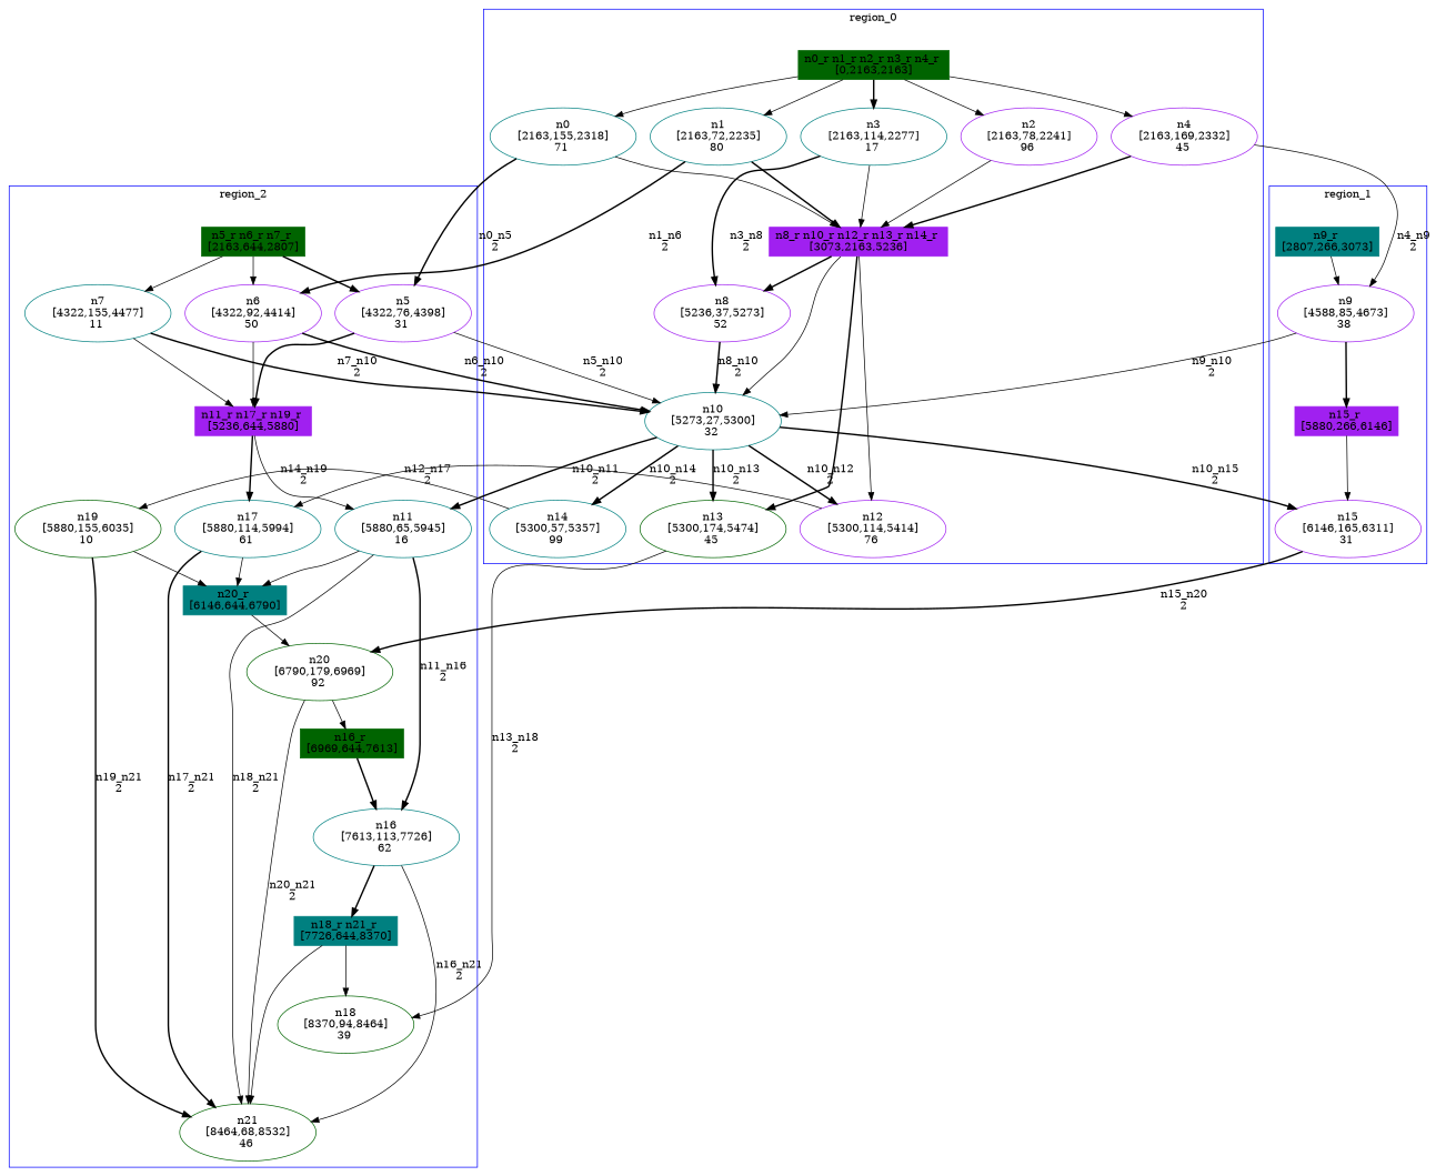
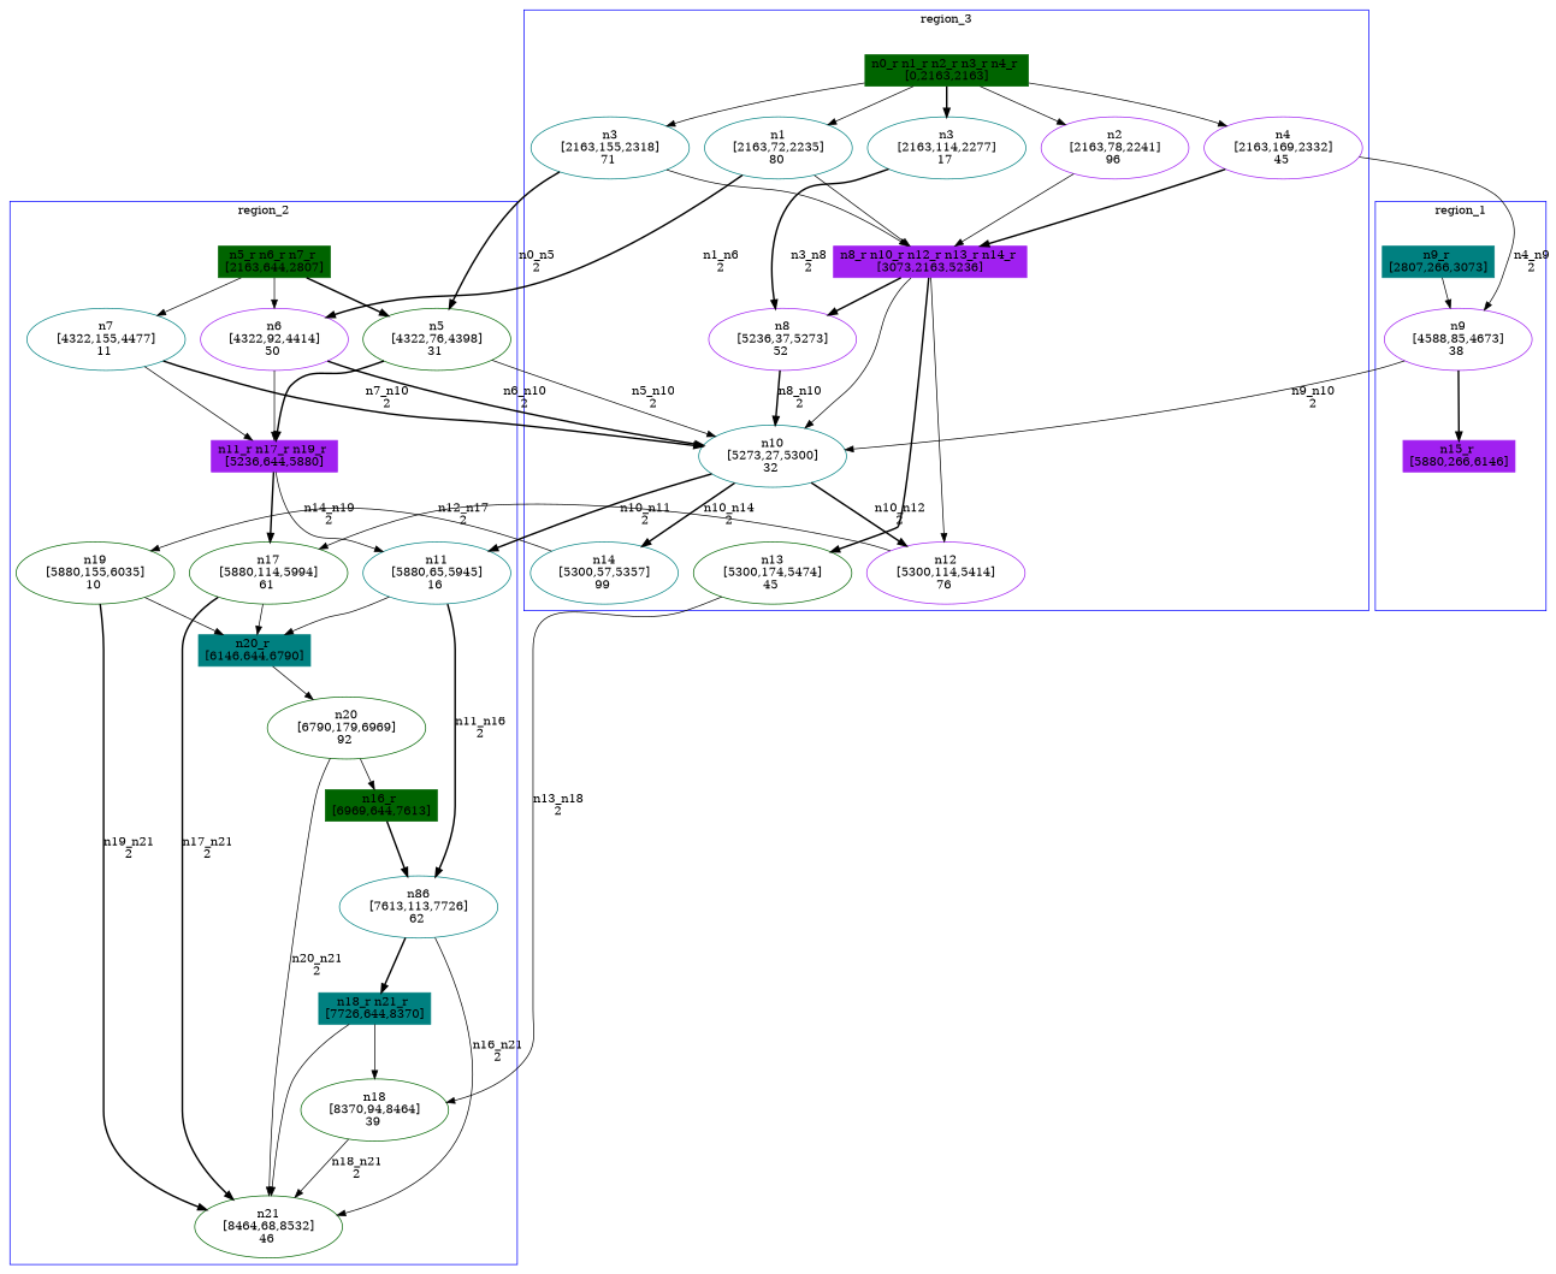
  digraph {
    node [color=teal]
    edge [style=solid]
    n1 [color=darkgreen label="n0_r n1_r n2_r n3_r n4_r \n[0,2163,2163]" shape=box style=filled]
-   n2 [label="n0\n[2163,155,2318]\n71 "]
+   n2 [label="n3\n[2163,155,2318]\n71 "]
    n3 [label="n1\n[2163,72,2235]\n80 "]
    n4 [color=purple label="n2\n[2163,78,2241]\n96 "]
    n5 [label="n3\n[2163,114,2277]\n17 "]
    n6 [color=purple label="n4\n[2163,169,2332]\n45 "]
    n7 [color=purple label="n8_r n10_r n12_r n13_r n14_r \n[3073,2163,5236]" shape=box style=filled]
    n8 [color=purple label="n8\n[5236,37,5273]\n52 "]
    n9 [label="n10\n[5273,27,5300]\n32 "]
    n10 [color=purple label="n12\n[5300,114,5414]\n76 "]
    n11 [color=darkgreen label="n13\n[5300,174,5474]\n45 "]
    n12 [label="n14\n[5300,57,5357]\n99 "]
    n13 [label="n9_r \n[2807,266,3073]" shape=box style=filled]
    n14 [color=purple label="n9\n[4588,85,4673]\n38 "]
    n15 [color=purple label="n15_r \n[5880,266,6146]" shape=box style=filled]
-   n16 [color=purple label="n15\n[6146,165,6311]\n31 "]
    n17 [color=darkgreen label="n5_r n6_r n7_r \n[2163,644,2807]" shape=box style=filled]
-   n18 [color=purple label="n5\n[4322,76,4398]\n31 "]
+   n18 [color=darkgreen label="n5\n[4322,76,4398]\n31 "]
    n19 [color=purple label="n6\n[4322,92,4414]\n50 "]
    n20 [label="n7\n[4322,155,4477]\n11 "]
    n21 [color=purple label="n11_r n17_r n19_r \n[5236,644,5880]" shape=box style=filled]
    n22 [label="n11\n[5880,65,5945]\n16 "]
-   n23 [label="n17\n[5880,114,5994]\n61 "]
+   n23 [color=darkgreen label="n17\n[5880,114,5994]\n61 "]
    n24 [color=darkgreen label="n19\n[5880,155,6035]\n10 "]
    n25 [label="n20_r \n[6146,644,6790]" shape=box style=filled]
    n26 [color=darkgreen label="n20\n[6790,179,6969]\n92 "]
    n27 [color=darkgreen label="n16_r \n[6969,644,7613]" shape=box style=filled]
-   n28 [label="n16\n[7613,113,7726]\n62 "]
+   n28 [label="n86\n[7613,113,7726]\n62 "]
    n29 [label="n18_r n21_r \n[7726,644,8370]" shape=box style=filled]
    n30 [color=darkgreen label="n18\n[8370,94,8464]\n39 "]
    n31 [color=darkgreen label="n21\n[8464,68,8532]\n46 "]
    subgraph cluster_1 {
      color=blue
-     label=region_0
+     label=region_3
      stytle=filled
      n1
      n2
      n3
      n4
      n5
      n6
      n7
      n8
      n9
      n10
      n11
      n12
    }
    subgraph cluster_2 {
      color=blue
      label=region_1
      stytle=filled
      n13
      n14
      n15
-     n16
    }
    subgraph cluster_3 {
      color=blue
      label=region_2
      stytle=filled
      n17
      n18
      n19
      n20
      n21
      n22
      n23
      n24
      n25
      n26
      n27
      n28
      n29
      n30
      n31
    }
    n1 -> n2
    n1 -> n3
    n1 -> n4
    n1 -> n5 [style=bold]
    n1 -> n6
    n2 -> n7
    n2 -> n18 [label="n0_n5\n2" style=bold]
-   n3 -> n7 [style=bold]
+   n3 -> n7
    n3 -> n19 [label="n1_n6\n2" style=bold]
    n4 -> n7
-   n5 -> n7
    n5 -> n8 [label="n3_n8\n2" style=bold]
    n6 -> n7 [style=bold]
    n6 -> n14 [label="n4_n9\n2"]
    n7 -> n8 [style=bold]
    n7 -> n9
    n7 -> n10
    n7 -> n11 [style=bold]
    n8 -> n9 [label="n8_n10\n2" style=bold]
    n9 -> n10 [label="n10_n12\n2" style=bold]
-   n9 -> n11 [label="n10_n13\n2" style=bold]
    n9 -> n12 [label="n10_n14\n2" style=bold]
-   n9 -> n16 [label="n10_n15\n2" style=bold]
    n9 -> n22 [label="n10_n11\n2" style=bold]
    n10 -> n23 [label="n12_n17\n2"]
    n11 -> n30 [label="n13_n18\n2"]
    n12 -> n24 [label="n14_n19\n2"]
    n13 -> n14
    n14 -> n9 [label="n9_n10\n2"]
    n14 -> n15 [style=bold]
-   n15 -> n16
-   n16 -> n26 [label="n15_n20\n2" style=bold]
    n17 -> n18 [style=bold]
    n17 -> n19
    n17 -> n20
    n18 -> n9 [label="n5_n10\n2"]
    n18 -> n21 [style=bold]
    n19 -> n9 [label="n6_n10\n2" style=bold]
    n19 -> n21
    n20 -> n9 [label="n7_n10\n2" style=bold]
    n20 -> n21
    n21 -> n22
    n21 -> n23 [style=bold]
    n22 -> n25
    n22 -> n28 [label="n11_n16\n2" style=bold]
    n23 -> n25
    n23 -> n31 [label="n17_n21\n2" style=bold]
    n24 -> n25
    n24 -> n31 [label="n19_n21\n2" style=bold]
    n25 -> n26
    n26 -> n27
    n26 -> n31 [label="n20_n21\n2"]
    n27 -> n28 [style=bold]
    n28 -> n29 [style=bold]
    n28 -> n31 [label="n16_n21\n2"]
    n29 -> n30
    n29 -> n31
-   n22 -> n31 [label="n18_n21\n2"]
+   n30 -> n31 [label="n18_n21\n2"]
  }
